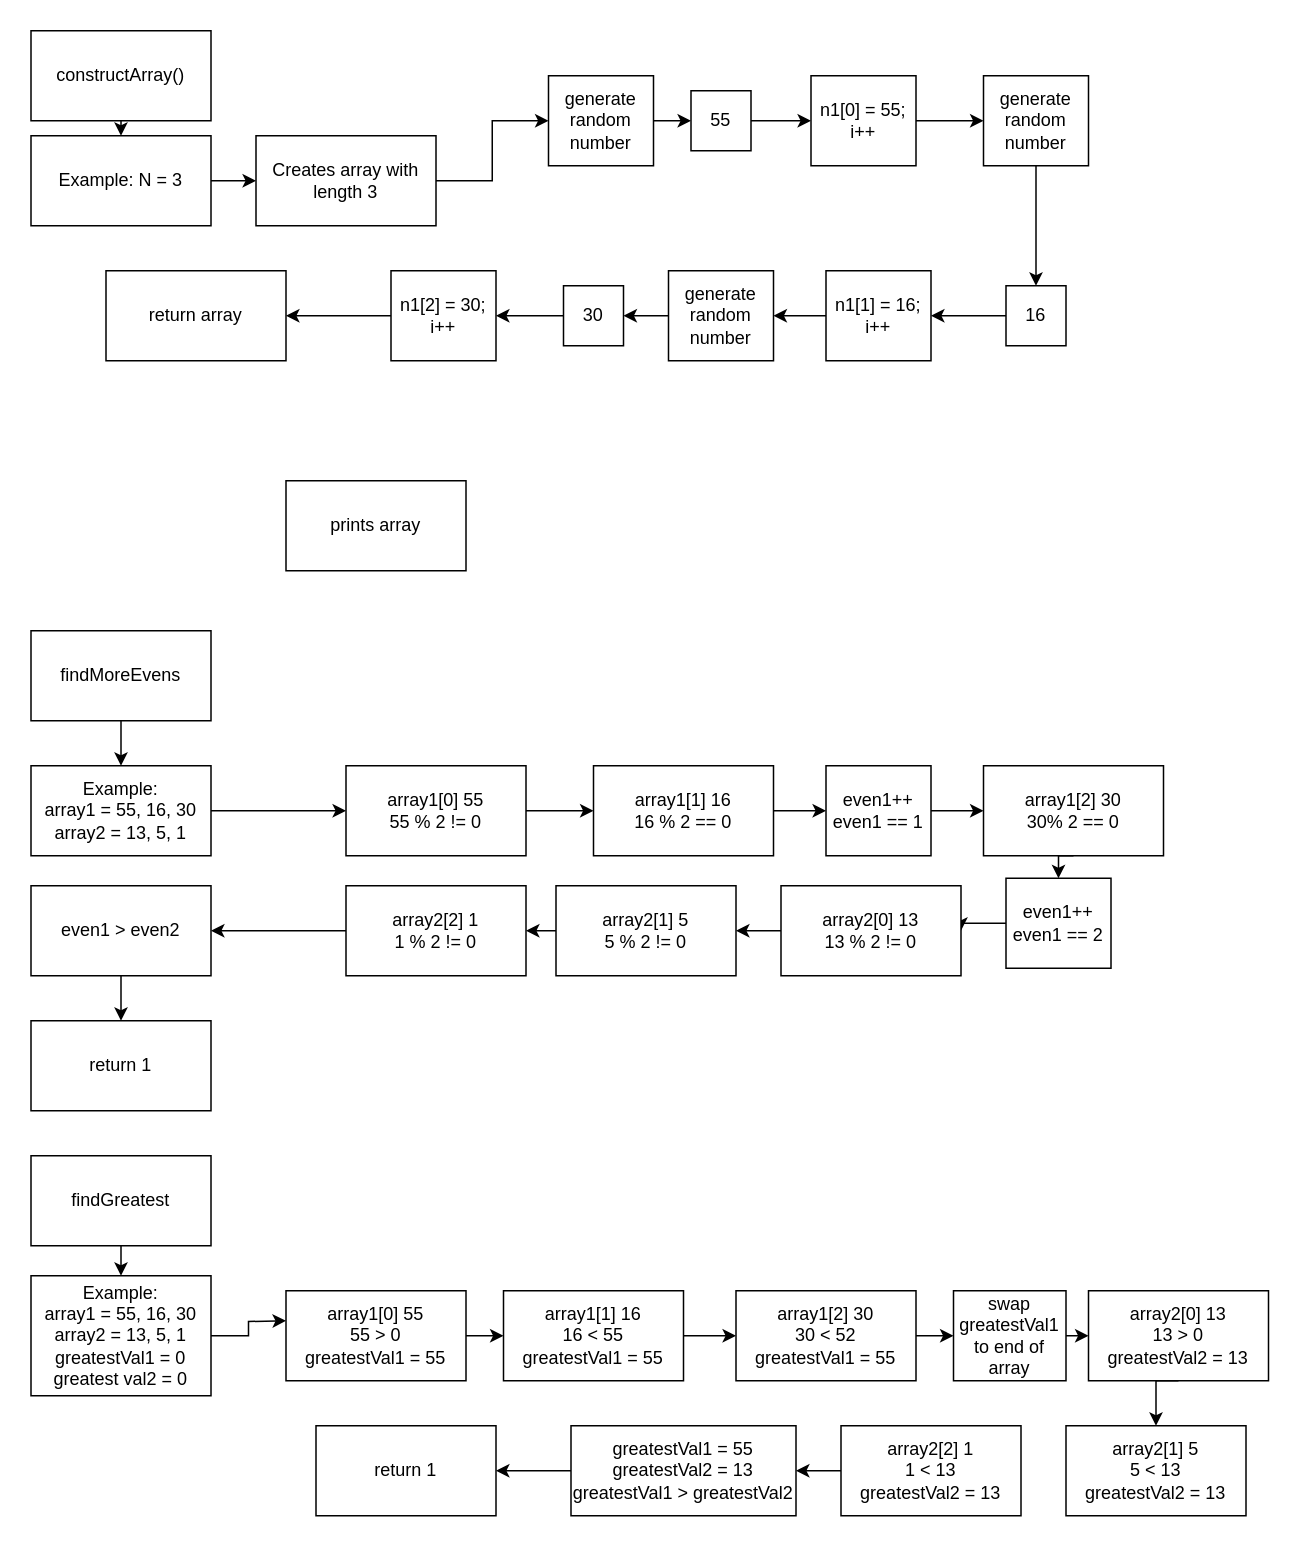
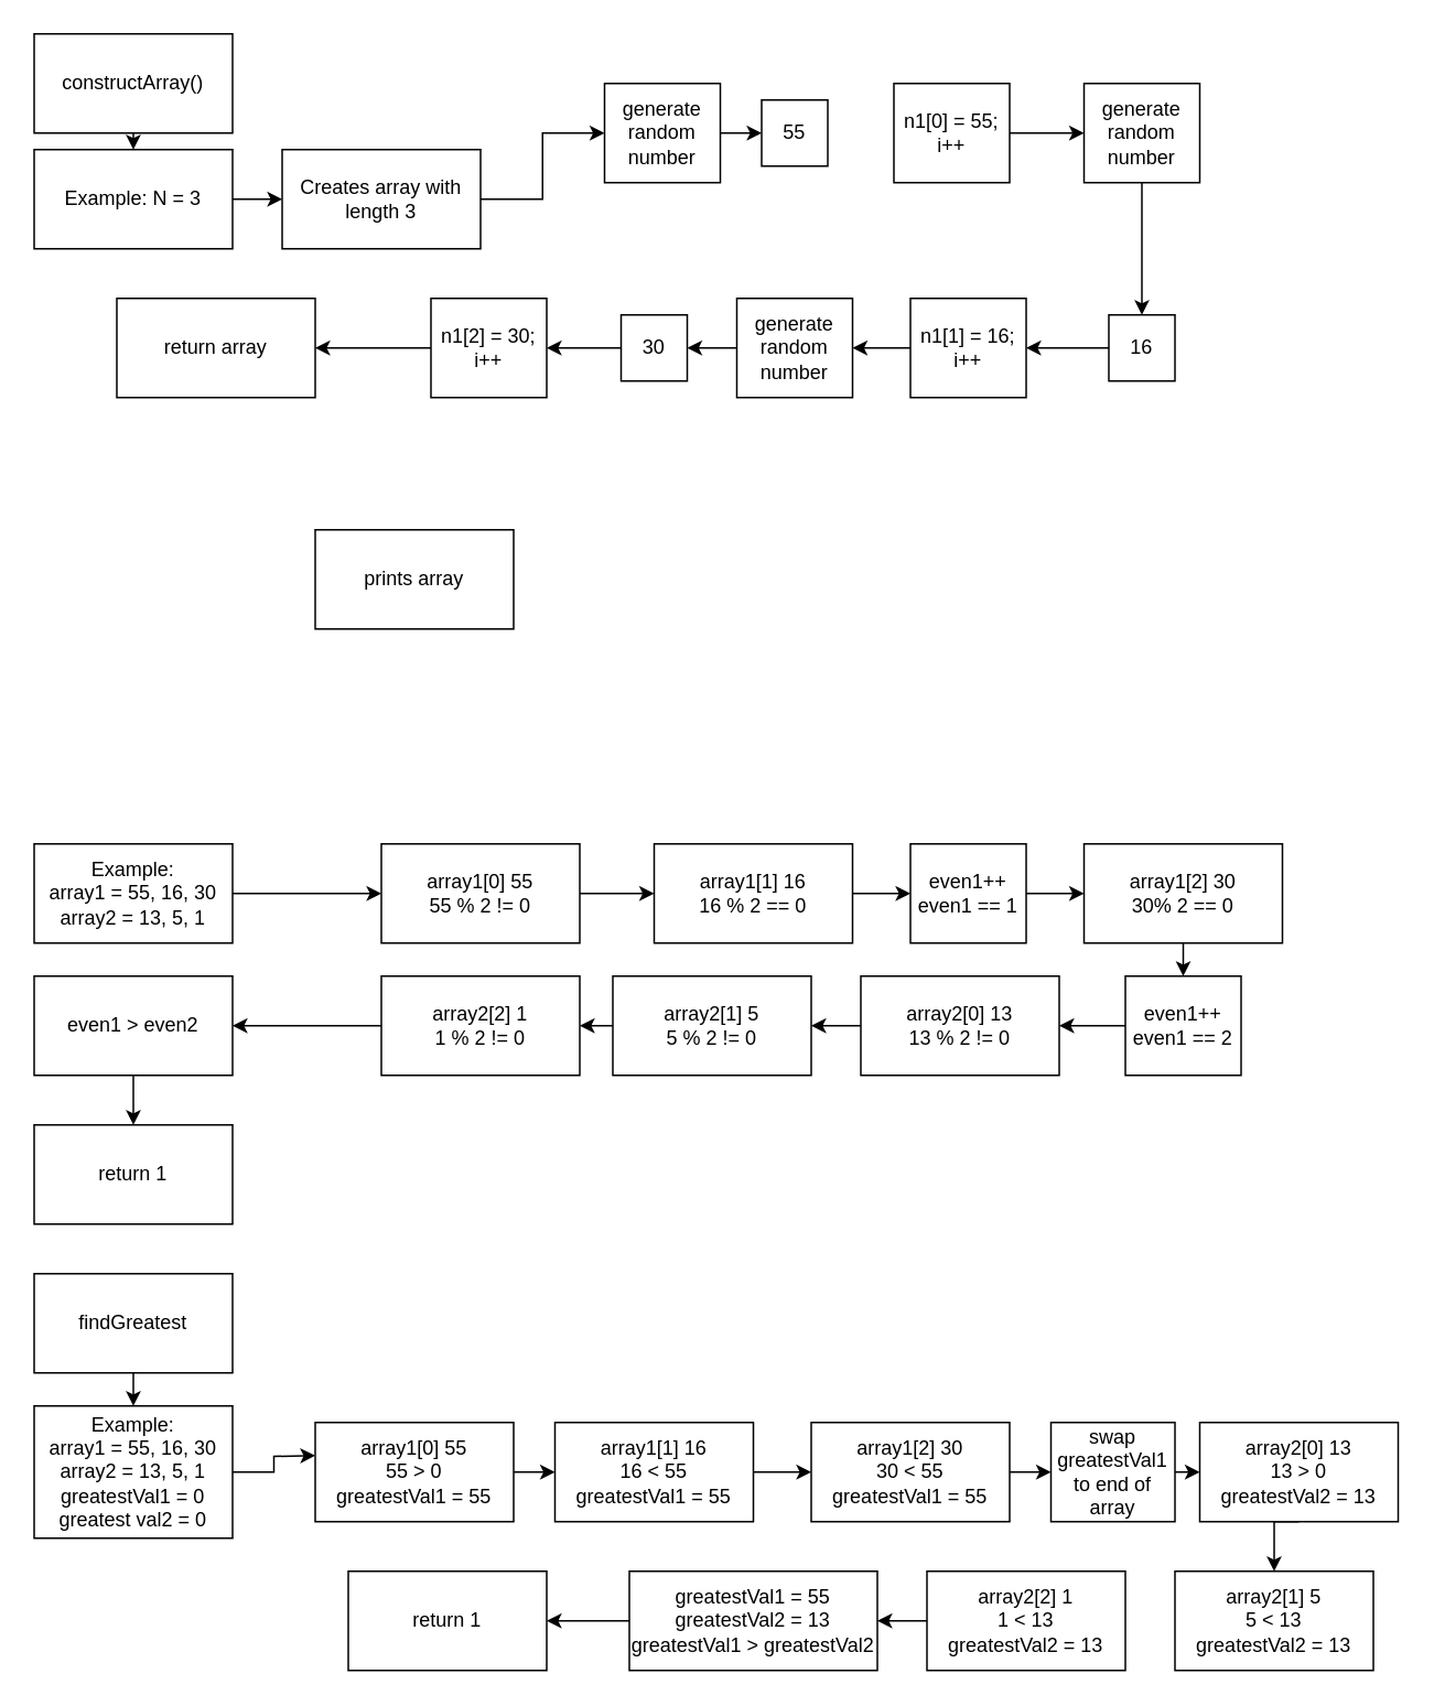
  <mxCell id="0" />
  <mxCell id="1" parent="0" />
  <mxCell id="2" style="edgeStyle=orthogonalEdgeStyle;rounded=0;orthogonalLoop=1;jettySize=auto;html=1;exitX=1;exitY=0.5;exitDx=0;exitDy=0;entryX=0;entryY=0.5;entryDx=0;entryDy=0;" edge="1" parent="1" source="3" target="23"><mxGeometry relative="1" as="geometry" /></mxCell>
  <mxCell id="3" value="Example: N = 3" style="rounded=0;whiteSpace=wrap;html=1;" vertex="1" parent="1"><mxGeometry x="20" y="90" width="120" height="60" as="geometry" /></mxCell>
- <mxCell id="4" style="edgeStyle=orthogonalEdgeStyle;rounded=0;orthogonalLoop=1;jettySize=auto;html=1;exitX=1;exitY=0.5;exitDx=0;exitDy=0;entryX=0;entryY=0.5;entryDx=0;entryDy=0;" edge="1" parent="1" source="5" target="13"><mxGeometry relative="1" as="geometry" /></mxCell>
  <mxCell id="5" value="55" style="rounded=0;whiteSpace=wrap;html=1;" vertex="1" parent="1"><mxGeometry x="460" y="60" width="40" height="40" as="geometry" /></mxCell>
  <mxCell id="6" style="edgeStyle=orthogonalEdgeStyle;rounded=0;orthogonalLoop=1;jettySize=auto;html=1;exitX=0;exitY=0.5;exitDx=0;exitDy=0;entryX=1;entryY=0.5;entryDx=0;entryDy=0;" edge="1" parent="1" source="7" target="21"><mxGeometry relative="1" as="geometry" /></mxCell>
  <mxCell id="7" value="30" style="rounded=0;whiteSpace=wrap;html=1;" vertex="1" parent="1"><mxGeometry x="375" y="190" width="40" height="40" as="geometry" /></mxCell>
  <mxCell id="8" style="edgeStyle=orthogonalEdgeStyle;rounded=0;orthogonalLoop=1;jettySize=auto;html=1;exitX=0;exitY=0.5;exitDx=0;exitDy=0;entryX=1;entryY=0.5;entryDx=0;entryDy=0;" edge="1" parent="1" source="9" target="17"><mxGeometry relative="1" as="geometry" /></mxCell>
  <mxCell id="9" value="16" style="rounded=0;whiteSpace=wrap;html=1;" vertex="1" parent="1"><mxGeometry x="670" y="190" width="40" height="40" as="geometry" /></mxCell>
  <mxCell id="10" style="edgeStyle=orthogonalEdgeStyle;rounded=0;orthogonalLoop=1;jettySize=auto;html=1;exitX=1;exitY=0.5;exitDx=0;exitDy=0;entryX=0;entryY=0.5;entryDx=0;entryDy=0;" edge="1" parent="1" source="11" target="5"><mxGeometry relative="1" as="geometry" /></mxCell>
  <mxCell id="11" value="generate random number" style="rounded=0;whiteSpace=wrap;html=1;" vertex="1" parent="1"><mxGeometry x="365" y="50" width="70" height="60" as="geometry" /></mxCell>
  <mxCell id="12" style="edgeStyle=orthogonalEdgeStyle;rounded=0;orthogonalLoop=1;jettySize=auto;html=1;exitX=1;exitY=0.5;exitDx=0;exitDy=0;entryX=0;entryY=0.5;entryDx=0;entryDy=0;" edge="1" parent="1" source="13" target="15"><mxGeometry relative="1" as="geometry" /></mxCell>
  <mxCell id="13" value="n1[0] = 55;&lt;br&gt;i++" style="rounded=0;whiteSpace=wrap;html=1;" vertex="1" parent="1"><mxGeometry x="540" y="50" width="70" height="60" as="geometry" /></mxCell>
  <mxCell id="14" style="edgeStyle=orthogonalEdgeStyle;rounded=0;orthogonalLoop=1;jettySize=auto;html=1;exitX=0.5;exitY=1;exitDx=0;exitDy=0;entryX=0.5;entryY=0;entryDx=0;entryDy=0;" edge="1" parent="1" source="15" target="9"><mxGeometry relative="1" as="geometry" /></mxCell>
  <mxCell id="15" value="generate random number" style="rounded=0;whiteSpace=wrap;html=1;" vertex="1" parent="1"><mxGeometry x="655" y="50" width="70" height="60" as="geometry" /></mxCell>
  <mxCell id="16" style="edgeStyle=orthogonalEdgeStyle;rounded=0;orthogonalLoop=1;jettySize=auto;html=1;exitX=0;exitY=0.5;exitDx=0;exitDy=0;entryX=1;entryY=0.5;entryDx=0;entryDy=0;" edge="1" parent="1" source="17" target="19"><mxGeometry relative="1" as="geometry" /></mxCell>
  <mxCell id="17" value="n1[1] = 16;&lt;br&gt;i++" style="rounded=0;whiteSpace=wrap;html=1;" vertex="1" parent="1"><mxGeometry x="550" y="180" width="70" height="60" as="geometry" /></mxCell>
  <mxCell id="18" style="edgeStyle=orthogonalEdgeStyle;rounded=0;orthogonalLoop=1;jettySize=auto;html=1;exitX=0;exitY=0.5;exitDx=0;exitDy=0;entryX=1;entryY=0.5;entryDx=0;entryDy=0;" edge="1" parent="1" source="19" target="7"><mxGeometry relative="1" as="geometry" /></mxCell>
  <mxCell id="19" value="generate random number" style="rounded=0;whiteSpace=wrap;html=1;" vertex="1" parent="1"><mxGeometry x="445" y="180" width="70" height="60" as="geometry" /></mxCell>
  <mxCell id="20" style="edgeStyle=orthogonalEdgeStyle;rounded=0;orthogonalLoop=1;jettySize=auto;html=1;exitX=0;exitY=0.5;exitDx=0;exitDy=0;entryX=1;entryY=0.5;entryDx=0;entryDy=0;" edge="1" parent="1" source="21" target="24"><mxGeometry relative="1" as="geometry" /></mxCell>
  <mxCell id="21" value="n1[2] = 30;&lt;br&gt;i++" style="rounded=0;whiteSpace=wrap;html=1;" vertex="1" parent="1"><mxGeometry x="260" y="180" width="70" height="60" as="geometry" /></mxCell>
  <mxCell id="22" style="edgeStyle=orthogonalEdgeStyle;rounded=0;orthogonalLoop=1;jettySize=auto;html=1;exitX=1;exitY=0.5;exitDx=0;exitDy=0;entryX=0;entryY=0.5;entryDx=0;entryDy=0;" edge="1" parent="1" source="23" target="11"><mxGeometry relative="1" as="geometry" /></mxCell>
  <mxCell id="23" value="Creates array with length 3" style="rounded=0;whiteSpace=wrap;html=1;" vertex="1" parent="1"><mxGeometry x="170" y="90" width="120" height="60" as="geometry" /></mxCell>
  <mxCell id="24" value="return array" style="rounded=0;whiteSpace=wrap;html=1;" vertex="1" parent="1"><mxGeometry x="70" y="180" width="120" height="60" as="geometry" /></mxCell>
  <mxCell id="25" style="edgeStyle=orthogonalEdgeStyle;rounded=0;orthogonalLoop=1;jettySize=auto;html=1;exitX=0.5;exitY=1;exitDx=0;exitDy=0;entryX=0.5;entryY=0;entryDx=0;entryDy=0;" edge="1" parent="1" source="26" target="3"><mxGeometry relative="1" as="geometry" /></mxCell>
  <mxCell id="26" value="constructArray()" style="rounded=0;whiteSpace=wrap;html=1;" vertex="1" parent="1"><mxGeometry x="20" y="20" width="120" height="60" as="geometry" /></mxCell>
  <mxCell id="27" value="prints array" style="rounded=0;whiteSpace=wrap;html=1;" vertex="1" parent="1"><mxGeometry x="190" y="320" width="120" height="60" as="geometry" /></mxCell>
- <mxCell id="28" style="edgeStyle=orthogonalEdgeStyle;rounded=0;orthogonalLoop=1;jettySize=auto;html=1;exitX=0.5;exitY=1;exitDx=0;exitDy=0;entryX=0.5;entryY=0;entryDx=0;entryDy=0;" edge="1" parent="1" source="29" target="31"><mxGeometry relative="1" as="geometry" /></mxCell>
- <mxCell id="29" value="findMoreEvens" style="rounded=0;whiteSpace=wrap;html=1;" vertex="1" parent="1"><mxGeometry x="20" y="420" width="120" height="60" as="geometry" /></mxCell>
  <mxCell id="30" style="edgeStyle=orthogonalEdgeStyle;rounded=0;orthogonalLoop=1;jettySize=auto;html=1;exitX=1;exitY=0.5;exitDx=0;exitDy=0;entryX=0;entryY=0.5;entryDx=0;entryDy=0;" edge="1" parent="1" source="31" target="33"><mxGeometry relative="1" as="geometry" /></mxCell>
  <mxCell id="31" value="Example:&lt;br&gt;array1 = 55, 16, 30&lt;br&gt;array2 = 13, 5, 1" style="rounded=0;whiteSpace=wrap;html=1;" vertex="1" parent="1"><mxGeometry x="20" y="510" width="120" height="60" as="geometry" /></mxCell>
  <mxCell id="32" style="edgeStyle=orthogonalEdgeStyle;rounded=0;orthogonalLoop=1;jettySize=auto;html=1;exitX=1;exitY=0.5;exitDx=0;exitDy=0;entryX=0;entryY=0.5;entryDx=0;entryDy=0;" edge="1" parent="1" source="33" target="36"><mxGeometry relative="1" as="geometry" /></mxCell>
  <mxCell id="33" value="array1[0] 55&lt;br&gt;55 % 2 != 0" style="rounded=0;whiteSpace=wrap;html=1;" vertex="1" parent="1"><mxGeometry x="230" y="510" width="120" height="60" as="geometry" /></mxCell>
  <mxCell id="34" value="return 1" style="rounded=0;whiteSpace=wrap;html=1;" vertex="1" parent="1"><mxGeometry x="20" y="680" width="120" height="60" as="geometry" /></mxCell>
  <mxCell id="35" style="edgeStyle=orthogonalEdgeStyle;rounded=0;orthogonalLoop=1;jettySize=auto;html=1;exitX=1;exitY=0.5;exitDx=0;exitDy=0;entryX=0;entryY=0.5;entryDx=0;entryDy=0;" edge="1" parent="1" source="36" target="38"><mxGeometry relative="1" as="geometry" /></mxCell>
  <mxCell id="36" value="&lt;span&gt;array1[1] 16&lt;/span&gt;&lt;br&gt;&lt;span&gt;16 % 2 == 0&lt;br&gt;&lt;/span&gt;" style="rounded=0;whiteSpace=wrap;html=1;" vertex="1" parent="1"><mxGeometry x="395" y="510" width="120" height="60" as="geometry" /></mxCell>
  <mxCell id="37" style="edgeStyle=orthogonalEdgeStyle;rounded=0;orthogonalLoop=1;jettySize=auto;html=1;exitX=1;exitY=0.5;exitDx=0;exitDy=0;entryX=0;entryY=0.5;entryDx=0;entryDy=0;" edge="1" parent="1" source="38" target="40"><mxGeometry relative="1" as="geometry" /></mxCell>
  <mxCell id="38" value="even1++&lt;br&gt;even1 == 1" style="rounded=0;whiteSpace=wrap;html=1;" vertex="1" parent="1"><mxGeometry x="550" y="510" width="70" height="60" as="geometry" /></mxCell>
  <mxCell id="39" style="edgeStyle=orthogonalEdgeStyle;rounded=0;orthogonalLoop=1;jettySize=auto;html=1;exitX=0.5;exitY=1;exitDx=0;exitDy=0;entryX=0.5;entryY=0;entryDx=0;entryDy=0;" edge="1" parent="1" source="40" target="42"><mxGeometry relative="1" as="geometry" /></mxCell>
  <mxCell id="40" value="&lt;span&gt;array1[2] 30&lt;/span&gt;&lt;br&gt;&lt;span&gt;30% 2 == 0&lt;br&gt;&lt;/span&gt;" style="rounded=0;whiteSpace=wrap;html=1;" vertex="1" parent="1"><mxGeometry x="655" y="510" width="120" height="60" as="geometry" /></mxCell>
  <mxCell id="41" style="edgeStyle=orthogonalEdgeStyle;rounded=0;orthogonalLoop=1;jettySize=auto;html=1;exitX=0;exitY=0.5;exitDx=0;exitDy=0;" edge="1" parent="1" source="42"><mxGeometry relative="1" as="geometry"><mxPoint x="640" y="620" as="targetPoint" /></mxGeometry></mxCell>
- <mxCell id="42" value="even1++&lt;br&gt;even1 == 2" style="rounded=0;whiteSpace=wrap;html=1;" vertex="1" parent="1"><mxGeometry x="670" y="585" width="70" height="60" as="geometry" /></mxCell>
+ <mxCell id="42" value="even1++&lt;br&gt;even1 == 2" style="rounded=0;whiteSpace=wrap;html=1;" vertex="1" parent="1"><mxGeometry x="680" y="590" width="70" height="60" as="geometry" /></mxCell>
  <mxCell id="43" style="edgeStyle=orthogonalEdgeStyle;rounded=0;orthogonalLoop=1;jettySize=auto;html=1;exitX=0;exitY=0.5;exitDx=0;exitDy=0;entryX=1;entryY=0.5;entryDx=0;entryDy=0;" edge="1" parent="1" source="44" target="48"><mxGeometry relative="1" as="geometry" /></mxCell>
  <mxCell id="44" value="array2[0] 13&lt;br&gt;13 % 2 != 0" style="rounded=0;whiteSpace=wrap;html=1;" vertex="1" parent="1"><mxGeometry x="520" y="590" width="120" height="60" as="geometry" /></mxCell>
  <mxCell id="45" style="edgeStyle=orthogonalEdgeStyle;rounded=0;orthogonalLoop=1;jettySize=auto;html=1;exitX=0;exitY=0.5;exitDx=0;exitDy=0;entryX=1;entryY=0.5;entryDx=0;entryDy=0;" edge="1" parent="1" source="46" target="50"><mxGeometry relative="1" as="geometry" /></mxCell>
  <mxCell id="46" value="array2[2] 1&lt;br&gt;1 % 2 != 0" style="rounded=0;whiteSpace=wrap;html=1;" vertex="1" parent="1"><mxGeometry x="230" y="590" width="120" height="60" as="geometry" /></mxCell>
  <mxCell id="47" style="edgeStyle=orthogonalEdgeStyle;rounded=0;orthogonalLoop=1;jettySize=auto;html=1;exitX=0;exitY=0.5;exitDx=0;exitDy=0;entryX=1;entryY=0.5;entryDx=0;entryDy=0;" edge="1" parent="1" source="48" target="46"><mxGeometry relative="1" as="geometry" /></mxCell>
  <mxCell id="48" value="array2[1] 5&lt;br&gt;5 % 2 != 0" style="rounded=0;whiteSpace=wrap;html=1;" vertex="1" parent="1"><mxGeometry x="370" y="590" width="120" height="60" as="geometry" /></mxCell>
  <mxCell id="49" style="edgeStyle=orthogonalEdgeStyle;rounded=0;orthogonalLoop=1;jettySize=auto;html=1;exitX=0.5;exitY=1;exitDx=0;exitDy=0;entryX=0.5;entryY=0;entryDx=0;entryDy=0;" edge="1" parent="1" source="50" target="34"><mxGeometry relative="1" as="geometry" /></mxCell>
  <mxCell id="50" value="even1 &amp;gt; even2" style="rounded=0;whiteSpace=wrap;html=1;" vertex="1" parent="1"><mxGeometry x="20" y="590" width="120" height="60" as="geometry" /></mxCell>
  <mxCell id="51" style="edgeStyle=orthogonalEdgeStyle;rounded=0;orthogonalLoop=1;jettySize=auto;html=1;exitX=0.5;exitY=1;exitDx=0;exitDy=0;entryX=0.5;entryY=0;entryDx=0;entryDy=0;" edge="1" parent="1" source="52" target="54"><mxGeometry relative="1" as="geometry" /></mxCell>
  <mxCell id="52" value="findGreatest" style="rounded=0;whiteSpace=wrap;html=1;" vertex="1" parent="1"><mxGeometry x="20" y="770" width="120" height="60" as="geometry" /></mxCell>
  <mxCell id="53" style="edgeStyle=orthogonalEdgeStyle;rounded=0;orthogonalLoop=1;jettySize=auto;html=1;exitX=1;exitY=0.5;exitDx=0;exitDy=0;" edge="1" parent="1" source="54"><mxGeometry relative="1" as="geometry"><mxPoint x="190" y="880" as="targetPoint" /></mxGeometry></mxCell>
  <mxCell id="54" value="Example:&lt;br&gt;array1 = 55, 16, 30&lt;br&gt;array2 = 13, 5, 1&lt;br&gt;greatestVal1 = 0&lt;br&gt;greatest val2 = 0" style="rounded=0;whiteSpace=wrap;html=1;" vertex="1" parent="1"><mxGeometry x="20" y="850" width="120" height="80" as="geometry" /></mxCell>
  <mxCell id="55" style="edgeStyle=orthogonalEdgeStyle;rounded=0;orthogonalLoop=1;jettySize=auto;html=1;exitX=1;exitY=0.5;exitDx=0;exitDy=0;entryX=0;entryY=0.5;entryDx=0;entryDy=0;" edge="1" parent="1" source="56" target="58"><mxGeometry relative="1" as="geometry" /></mxCell>
  <mxCell id="56" value="array1[0] 55&lt;br&gt;55 &amp;gt; 0&lt;br&gt;greatestVal1 = 55" style="rounded=0;whiteSpace=wrap;html=1;" vertex="1" parent="1"><mxGeometry x="190" y="860" width="120" height="60" as="geometry" /></mxCell>
  <mxCell id="57" style="edgeStyle=orthogonalEdgeStyle;rounded=0;orthogonalLoop=1;jettySize=auto;html=1;exitX=1;exitY=0.5;exitDx=0;exitDy=0;entryX=0;entryY=0.5;entryDx=0;entryDy=0;" edge="1" parent="1" source="58" target="60"><mxGeometry relative="1" as="geometry" /></mxCell>
  <mxCell id="58" value="&lt;span&gt;array1[1] 16&lt;/span&gt;&lt;br&gt;&lt;span&gt;16 &amp;lt; 55&lt;br&gt;&lt;/span&gt;greatestVal1 = 55&lt;span&gt;&lt;br&gt;&lt;/span&gt;" style="rounded=0;whiteSpace=wrap;html=1;" vertex="1" parent="1"><mxGeometry x="335" y="860" width="120" height="60" as="geometry" /></mxCell>
  <mxCell id="59" style="edgeStyle=orthogonalEdgeStyle;rounded=0;orthogonalLoop=1;jettySize=auto;html=1;exitX=1;exitY=0.5;exitDx=0;exitDy=0;entryX=0;entryY=0.5;entryDx=0;entryDy=0;" edge="1" parent="1" source="60" target="67"><mxGeometry relative="1" as="geometry" /></mxCell>
- <mxCell id="60" value="&lt;span&gt;array1[2] 30&lt;/span&gt;&lt;br&gt;&lt;span&gt;30 &amp;lt; 52&lt;br&gt;greatestVal1 = 55&lt;br&gt;&lt;/span&gt;" style="rounded=0;whiteSpace=wrap;html=1;" vertex="1" parent="1"><mxGeometry x="490" y="860" width="120" height="60" as="geometry" /></mxCell>
+ <mxCell id="60" value="&lt;span&gt;array1[2] 30&lt;/span&gt;&lt;br&gt;&lt;span&gt;30 &amp;lt; 55&lt;br&gt;greatestVal1 = 55&lt;br&gt;&lt;/span&gt;" style="rounded=0;whiteSpace=wrap;html=1;" vertex="1" parent="1"><mxGeometry x="490" y="860" width="120" height="60" as="geometry" /></mxCell>
  <mxCell id="61" style="edgeStyle=orthogonalEdgeStyle;rounded=0;orthogonalLoop=1;jettySize=auto;html=1;exitX=0.5;exitY=1;exitDx=0;exitDy=0;entryX=0.5;entryY=0;entryDx=0;entryDy=0;" edge="1" parent="1" source="62" target="63"><mxGeometry relative="1" as="geometry" /></mxCell>
  <mxCell id="62" value="array2[0] 13&lt;br&gt;13 &amp;gt; 0&lt;br&gt;greatestVal2 = 13" style="rounded=0;whiteSpace=wrap;html=1;" vertex="1" parent="1"><mxGeometry x="725" y="860" width="120" height="60" as="geometry" /></mxCell>
  <mxCell id="63" value="&lt;span&gt;array2[1] 5&lt;/span&gt;&lt;br&gt;&lt;span&gt;5 &amp;lt; 13&lt;br&gt;&lt;/span&gt;greatestVal2 = 13&lt;span&gt;&lt;br&gt;&lt;/span&gt;" style="rounded=0;whiteSpace=wrap;html=1;" vertex="1" parent="1"><mxGeometry x="710" y="950" width="120" height="60" as="geometry" /></mxCell>
  <mxCell id="64" style="edgeStyle=orthogonalEdgeStyle;rounded=0;orthogonalLoop=1;jettySize=auto;html=1;exitX=0;exitY=0.5;exitDx=0;exitDy=0;entryX=1;entryY=0.5;entryDx=0;entryDy=0;" edge="1" parent="1" source="65" target="69"><mxGeometry relative="1" as="geometry" /></mxCell>
  <mxCell id="65" value="&lt;span&gt;array2[2] 1&lt;br&gt;&lt;/span&gt;&lt;span&gt;1 &amp;lt; 13&lt;br&gt;greatestVal2 = 13&lt;br&gt;&lt;/span&gt;" style="rounded=0;whiteSpace=wrap;html=1;" vertex="1" parent="1"><mxGeometry x="560" y="950" width="120" height="60" as="geometry" /></mxCell>
  <mxCell id="66" style="edgeStyle=orthogonalEdgeStyle;rounded=0;orthogonalLoop=1;jettySize=auto;html=1;exitX=1;exitY=0.5;exitDx=0;exitDy=0;entryX=0;entryY=0.5;entryDx=0;entryDy=0;" edge="1" parent="1" source="67" target="62"><mxGeometry relative="1" as="geometry" /></mxCell>
  <mxCell id="67" value="swap greatestVal1 to end of array" style="rounded=0;whiteSpace=wrap;html=1;" vertex="1" parent="1"><mxGeometry x="635" y="860" width="75" height="60" as="geometry" /></mxCell>
  <mxCell id="68" style="edgeStyle=orthogonalEdgeStyle;rounded=0;orthogonalLoop=1;jettySize=auto;html=1;exitX=0;exitY=0.5;exitDx=0;exitDy=0;entryX=1;entryY=0.5;entryDx=0;entryDy=0;" edge="1" parent="1" source="69" target="70"><mxGeometry relative="1" as="geometry" /></mxCell>
  <mxCell id="69" value="greatestVal1 = 55&lt;br&gt;greatestVal2 = 13&lt;br&gt;greatestVal1 &amp;gt; greatestVal2" style="rounded=0;whiteSpace=wrap;html=1;" vertex="1" parent="1"><mxGeometry x="380" y="950" width="150" height="60" as="geometry" /></mxCell>
  <mxCell id="70" value="return 1" style="rounded=0;whiteSpace=wrap;html=1;" vertex="1" parent="1"><mxGeometry x="210" y="950" width="120" height="60" as="geometry" /></mxCell>
